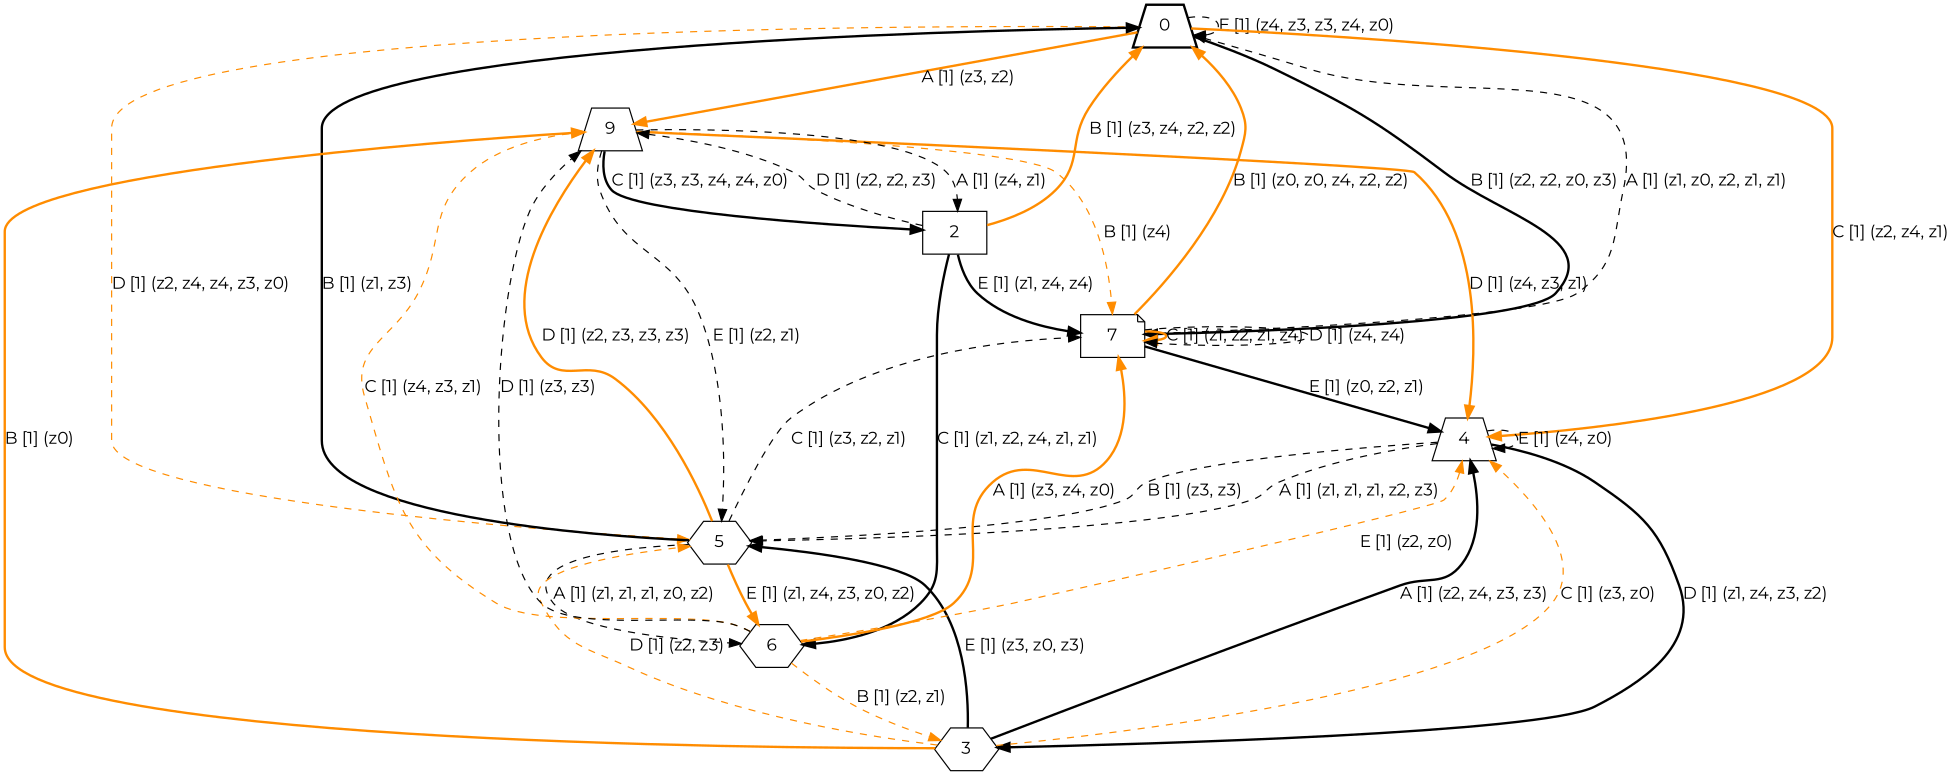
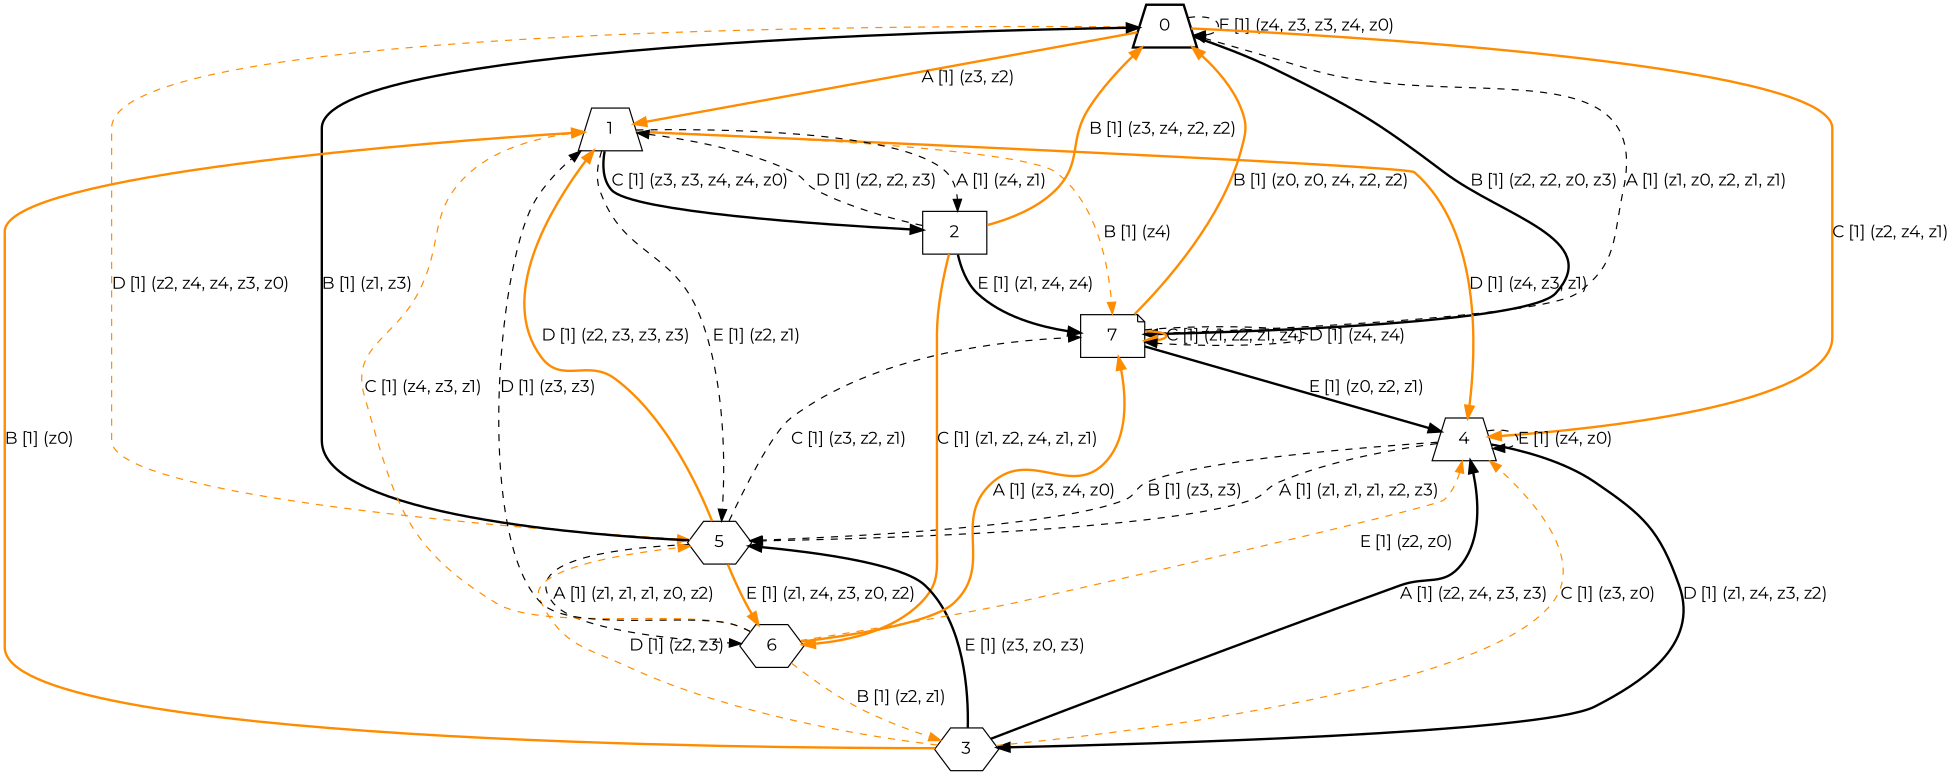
  digraph {
    fontname=Montserrat
    node [fontname=Montserrat shape=trapezium]
    edge [color=black fontname=Montserrat style=dashed]
    0 [style=bold]
-   1 [label=9]
+   1
    7 [shape=note]
    4
    5 [shape=hexagon]
    2 [shape=box]
    3 [shape=hexagon]
    6 [shape=hexagon]
    0 -> 0 [label="E [1] (z4, z3, z3, z4, z0) "]
    0 -> 1 [color=darkorange label="A [1] (z3, z2) " style=bold]
    0 -> 7 [label="B [1] (z2, z2, z0, z3) " style=bold]
    0 -> 4 [color=darkorange label="C [1] (z2, z4, z1) " style=bold]
    0 -> 5 [color=darkorange label="D [1] (z2, z4, z4, z3, z0) "]
    1 -> 7 [color=darkorange label="B [1] (z4) "]
    1 -> 4 [color=darkorange label="D [1] (z4, z3, z1) " style=bold]
    1 -> 5 [label="E [1] (z2, z1) "]
    1 -> 2 [label="A [1] (z4, z1) "]
    1 -> 2 [label="C [1] (z3, z3, z4, z4, z0) " style=bold]
    7 -> 0 [label="A [1] (z1, z0, z2, z1, z1) "]
    7 -> 0 [color=darkorange label="B [1] (z0, z0, z4, z2, z2) " style=bold]
    7 -> 7 [color=darkorange label="C [1] (z1, z2, z1, z4) " style=bold]
    7 -> 7 [label="D [1] (z4, z4) "]
    7 -> 4 [label="E [1] (z0, z2, z1) " style=bold]
    4 -> 4 [label="E [1] (z4, z0) "]
    4 -> 5 [label="A [1] (z1, z1, z1, z2, z3) "]
    4 -> 5 [label="B [1] (z3, z3) "]
    4 -> 3 [label="D [1] (z1, z4, z3, z2) " style=bold]
    5 -> 0 [label="B [1] (z1, z3) " style=bold]
    5 -> 1 [color=darkorange label="D [1] (z2, z3, z3, z3) " style=bold]
    5 -> 7 [label="C [1] (z3, z2, z1) "]
    5 -> 6 [label="A [1] (z1, z1, z1, z0, z2) "]
    5 -> 6 [color=darkorange label="E [1] (z1, z4, z3, z0, z2) " style=bold]
    2 -> 0 [color=darkorange label="B [1] (z3, z4, z2, z2) " style=bold]
    2 -> 1 [label="D [1] (z2, z2, z3) "]
    2 -> 7 [label="E [1] (z1, z4, z4) " style=bold]
-   2 -> 6 [label="C [1] (z1, z2, z4, z1, z1) " style=bold]
+   2 -> 6 [color=darkorange label="C [1] (z1, z2, z4, z1, z1) " style=bold]
    3 -> 1 [color=darkorange label="B [1] (z0) " style=bold]
    3 -> 4 [label="A [1] (z2, z4, z3, z3) " style=bold]
    3 -> 4 [color=darkorange label="C [1] (z3, z0) "]
    3 -> 5 [color=darkorange label="D [1] (z2, z3) "]
    3 -> 5 [label="E [1] (z3, z0, z3) " style=bold]
    6 -> 1 [color=darkorange label="C [1] (z4, z3, z1) "]
    6 -> 1 [label="D [1] (z3, z3) "]
    6 -> 7 [color=darkorange label="A [1] (z3, z4, z0) " style=bold]
    6 -> 4 [color=darkorange label="E [1] (z2, z0) "]
    6 -> 3 [color=darkorange label="B [1] (z2, z1) "]
  }
